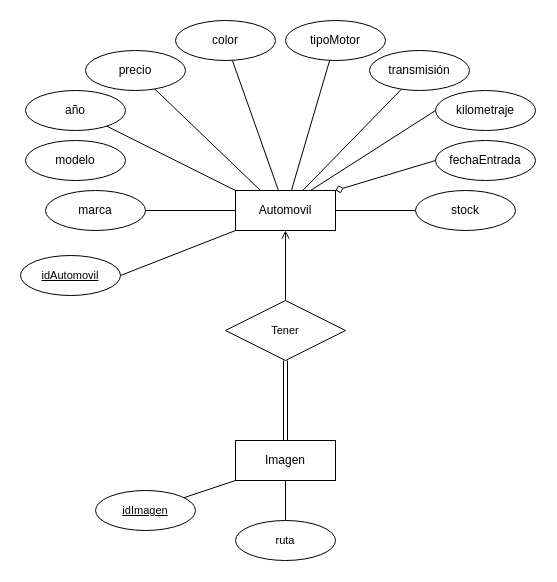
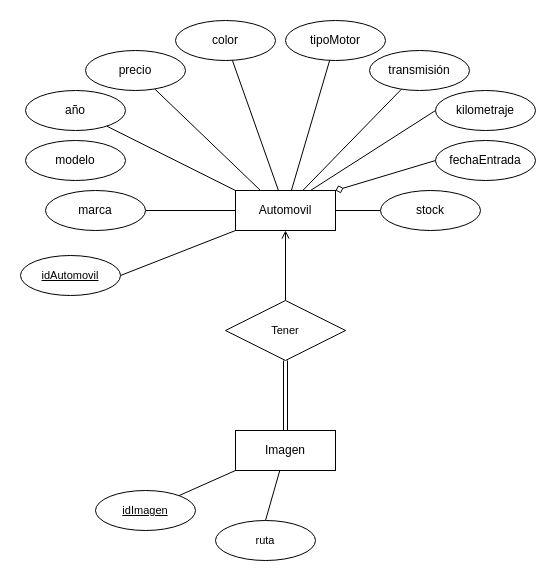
  <mxCell id="0" />
  <mxCell id="1" parent="0" />
  <mxCell id="2" value="Automovil" style="whiteSpace=wrap;html=1;align=center;" parent="1" vertex="1"><mxGeometry x="235" y="190" width="100" height="40" as="geometry" /></mxCell>
  <mxCell id="3" style="edgeStyle=none;shape=connector;rounded=0;orthogonalLoop=1;jettySize=auto;html=1;entryX=0;entryY=0;entryDx=0;entryDy=0;strokeColor=default;align=center;verticalAlign=middle;fontFamily=Helvetica;fontSize=11;fontColor=default;labelBackgroundColor=default;endArrow=none;endFill=0;" parent="1" source="4" target="2" edge="1"><mxGeometry relative="1" as="geometry" /></mxCell>
  <mxCell id="4" value="año" style="ellipse;whiteSpace=wrap;html=1;align=center;" parent="1" vertex="1"><mxGeometry x="25" y="90" width="100" height="40" as="geometry" /></mxCell>
  <mxCell id="5" value="precio" style="ellipse;whiteSpace=wrap;html=1;align=center;" parent="1" vertex="1"><mxGeometry x="85" y="50" width="100" height="40" as="geometry" /></mxCell>
  <mxCell id="6" style="edgeStyle=none;shape=connector;rounded=0;orthogonalLoop=1;jettySize=auto;html=1;strokeColor=default;align=center;verticalAlign=middle;fontFamily=Helvetica;fontSize=11;fontColor=default;labelBackgroundColor=default;endArrow=none;endFill=0;" parent="1" source="7" target="2" edge="1"><mxGeometry relative="1" as="geometry" /></mxCell>
  <mxCell id="7" value="color" style="ellipse;whiteSpace=wrap;html=1;align=center;" parent="1" vertex="1"><mxGeometry x="175" y="20" width="100" height="40" as="geometry" /></mxCell>
  <mxCell id="8" style="edgeStyle=none;shape=connector;rounded=0;orthogonalLoop=1;jettySize=auto;html=1;strokeColor=default;align=center;verticalAlign=middle;fontFamily=Helvetica;fontSize=11;fontColor=default;labelBackgroundColor=default;endArrow=none;endFill=0;" parent="1" source="9" target="2" edge="1"><mxGeometry relative="1" as="geometry" /></mxCell>
  <mxCell id="9" value="tipoMotor" style="ellipse;whiteSpace=wrap;html=1;align=center;" parent="1" vertex="1"><mxGeometry x="285" y="20" width="100" height="40" as="geometry" /></mxCell>
  <mxCell id="10" style="rounded=0;orthogonalLoop=1;jettySize=auto;html=1;exitX=0;exitY=0.5;exitDx=0;exitDy=0;entryX=1;entryY=0;entryDx=0;entryDy=0;endArrow=diamond;endFill=0;" parent="1" source="11" target="2" edge="1"><mxGeometry relative="1" as="geometry" /></mxCell>
  <mxCell id="11" value="fechaEntrada" style="ellipse;whiteSpace=wrap;html=1;align=center;" parent="1" vertex="1"><mxGeometry x="435" y="140" width="100" height="40" as="geometry" /></mxCell>
  <mxCell id="12" value="transmisión" style="ellipse;whiteSpace=wrap;html=1;align=center;" parent="1" vertex="1"><mxGeometry x="369" y="50" width="100" height="40" as="geometry" /></mxCell>
  <mxCell id="13" style="edgeStyle=none;shape=connector;rounded=0;orthogonalLoop=1;jettySize=auto;html=1;exitX=0;exitY=0.5;exitDx=0;exitDy=0;entryX=0.75;entryY=0;entryDx=0;entryDy=0;strokeColor=default;align=center;verticalAlign=middle;fontFamily=Helvetica;fontSize=11;fontColor=default;labelBackgroundColor=default;endArrow=none;endFill=0;" parent="1" source="14" target="2" edge="1"><mxGeometry relative="1" as="geometry" /></mxCell>
  <mxCell id="14" value="kilometraje" style="ellipse;whiteSpace=wrap;html=1;align=center;" parent="1" vertex="1"><mxGeometry x="435" y="90" width="100" height="40" as="geometry" /></mxCell>
  <mxCell id="15" style="edgeStyle=orthogonalEdgeStyle;rounded=0;orthogonalLoop=1;jettySize=auto;html=1;exitX=0;exitY=0.5;exitDx=0;exitDy=0;entryX=1;entryY=0.5;entryDx=0;entryDy=0;endArrow=none;endFill=0;" parent="1" source="16" target="2" edge="1"><mxGeometry relative="1" as="geometry" /></mxCell>
- <mxCell id="16" value="stock" style="ellipse;whiteSpace=wrap;html=1;align=center;" parent="1" vertex="1"><mxGeometry x="415" y="190" width="100" height="40" as="geometry" /></mxCell>
+ <mxCell id="16" value="stock" style="ellipse;whiteSpace=wrap;html=1;align=center;" parent="1" vertex="1"><mxGeometry x="380" y="190" width="100" height="40" as="geometry" /></mxCell>
  <mxCell id="17" style="edgeStyle=none;shape=connector;rounded=0;orthogonalLoop=1;jettySize=auto;html=1;entryX=0;entryY=0.5;entryDx=0;entryDy=0;strokeColor=default;align=center;verticalAlign=middle;fontFamily=Helvetica;fontSize=11;fontColor=default;labelBackgroundColor=default;endArrow=none;endFill=0;" parent="1" source="18" target="2" edge="1"><mxGeometry relative="1" as="geometry" /></mxCell>
  <mxCell id="18" value="marca" style="ellipse;whiteSpace=wrap;html=1;align=center;" parent="1" vertex="1"><mxGeometry x="45" y="190" width="100" height="40" as="geometry" /></mxCell>
  <mxCell id="19" value="modelo" style="ellipse;whiteSpace=wrap;html=1;align=center;" parent="1" vertex="1"><mxGeometry x="25" y="140" width="100" height="40" as="geometry" /></mxCell>
  <mxCell id="20" style="edgeStyle=none;shape=connector;rounded=0;orthogonalLoop=1;jettySize=auto;html=1;strokeColor=default;align=center;verticalAlign=middle;fontFamily=Helvetica;fontSize=11;fontColor=default;labelBackgroundColor=default;endArrow=none;endFill=0;entryX=0.672;entryY=0.002;entryDx=0;entryDy=0;entryPerimeter=0;" parent="1" source="12" target="2" edge="1"><mxGeometry relative="1" as="geometry"><mxPoint x="315" y="180" as="targetPoint" /></mxGeometry></mxCell>
  <mxCell id="21" style="edgeStyle=none;shape=connector;rounded=0;orthogonalLoop=1;jettySize=auto;html=1;strokeColor=default;align=center;verticalAlign=middle;fontFamily=Helvetica;fontSize=11;fontColor=default;labelBackgroundColor=default;endArrow=none;endFill=0;entryX=0.25;entryY=0;entryDx=0;entryDy=0;" parent="1" source="5" target="2" edge="1"><mxGeometry relative="1" as="geometry"><mxPoint x="245" y="170" as="targetPoint" /></mxGeometry></mxCell>
  <mxCell id="22" style="edgeStyle=none;rounded=0;orthogonalLoop=1;jettySize=auto;html=1;entryX=0.5;entryY=1;entryDx=0;entryDy=0;strokeColor=default;align=center;verticalAlign=middle;fontFamily=Helvetica;fontSize=11;fontColor=default;labelBackgroundColor=default;endArrow=open;endFill=1;" parent="1" source="24" target="2" edge="1"><mxGeometry relative="1" as="geometry" /></mxCell>
  <mxCell id="23" style="edgeStyle=none;shape=link;rounded=0;orthogonalLoop=1;jettySize=auto;html=1;entryX=0.5;entryY=0;entryDx=0;entryDy=0;strokeColor=default;align=center;verticalAlign=middle;fontFamily=Helvetica;fontSize=11;fontColor=default;labelBackgroundColor=default;endArrow=none;endFill=0;" parent="1" source="24" target="26" edge="1"><mxGeometry relative="1" as="geometry" /></mxCell>
  <mxCell id="24" value="Tener" style="shape=rhombus;perimeter=rhombusPerimeter;whiteSpace=wrap;html=1;align=center;fontFamily=Helvetica;fontSize=11;fontColor=default;labelBackgroundColor=default;" parent="1" vertex="1"><mxGeometry x="225" y="300" width="120" height="60" as="geometry" /></mxCell>
  <mxCell id="25" style="edgeStyle=none;shape=connector;rounded=0;orthogonalLoop=1;jettySize=auto;html=1;entryX=0.5;entryY=0;entryDx=0;entryDy=0;strokeColor=default;align=center;verticalAlign=middle;fontFamily=Helvetica;fontSize=11;fontColor=default;labelBackgroundColor=default;endArrow=none;endFill=0;" parent="1" source="26" target="31" edge="1"><mxGeometry relative="1" as="geometry" /></mxCell>
- <mxCell id="26" value="Imagen" style="whiteSpace=wrap;html=1;align=center;" parent="1" vertex="1"><mxGeometry x="235" y="440" width="100" height="40" as="geometry" /></mxCell>
+ <mxCell id="26" value="Imagen" style="whiteSpace=wrap;html=1;align=center;" parent="1" vertex="1"><mxGeometry x="235" y="430" width="100" height="40" as="geometry" /></mxCell>
  <mxCell id="27" style="edgeStyle=none;shape=connector;rounded=0;orthogonalLoop=1;jettySize=auto;html=1;exitX=1;exitY=0.5;exitDx=0;exitDy=0;entryX=0;entryY=1;entryDx=0;entryDy=0;strokeColor=default;align=center;verticalAlign=middle;fontFamily=Helvetica;fontSize=11;fontColor=default;labelBackgroundColor=default;endArrow=none;endFill=0;" parent="1" source="28" target="2" edge="1"><mxGeometry relative="1" as="geometry" /></mxCell>
  <mxCell id="28" value="idAutomovil" style="ellipse;whiteSpace=wrap;html=1;align=center;fontStyle=4;fontFamily=Helvetica;fontSize=11;fontColor=default;labelBackgroundColor=default;" parent="1" vertex="1"><mxGeometry x="20" y="255" width="100" height="40" as="geometry" /></mxCell>
  <mxCell id="29" style="edgeStyle=none;shape=connector;rounded=0;orthogonalLoop=1;jettySize=auto;html=1;entryX=0;entryY=1;entryDx=0;entryDy=0;strokeColor=default;align=center;verticalAlign=middle;fontFamily=Helvetica;fontSize=11;fontColor=default;labelBackgroundColor=default;endArrow=none;endFill=0;" parent="1" source="30" target="26" edge="1"><mxGeometry relative="1" as="geometry" /></mxCell>
  <mxCell id="30" value="idImagen" style="ellipse;whiteSpace=wrap;html=1;align=center;fontStyle=4;fontFamily=Helvetica;fontSize=11;fontColor=default;labelBackgroundColor=default;" parent="1" vertex="1"><mxGeometry x="95" y="490" width="100" height="40" as="geometry" /></mxCell>
- <mxCell id="31" value="ruta" style="ellipse;whiteSpace=wrap;html=1;align=center;fontFamily=Helvetica;fontSize=11;fontColor=default;labelBackgroundColor=default;" parent="1" vertex="1"><mxGeometry x="235" y="520" width="100" height="40" as="geometry" /></mxCell>
+ <mxCell id="31" value="ruta" style="ellipse;whiteSpace=wrap;html=1;align=center;fontFamily=Helvetica;fontSize=11;fontColor=default;labelBackgroundColor=default;" parent="1" vertex="1"><mxGeometry x="215" y="520" width="100" height="40" as="geometry" /></mxCell>
